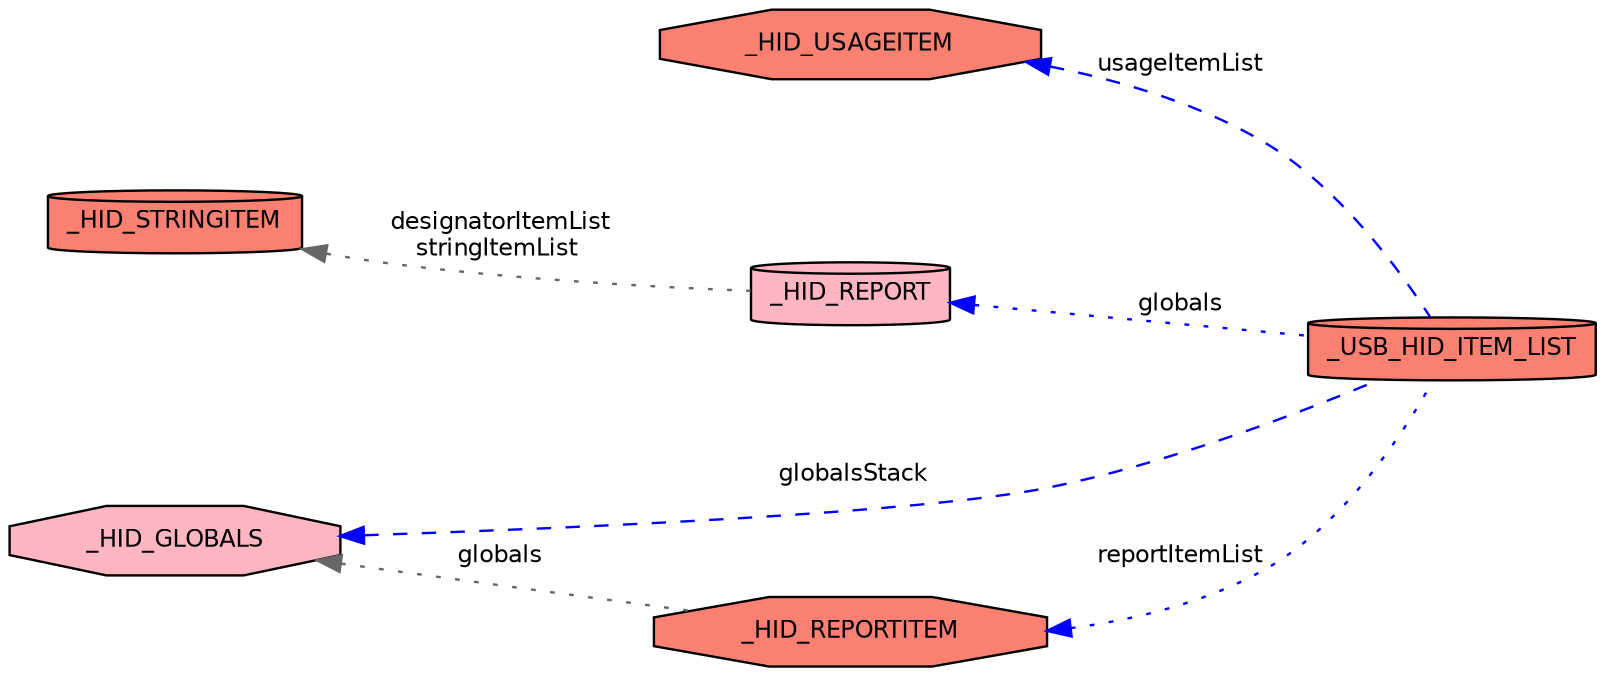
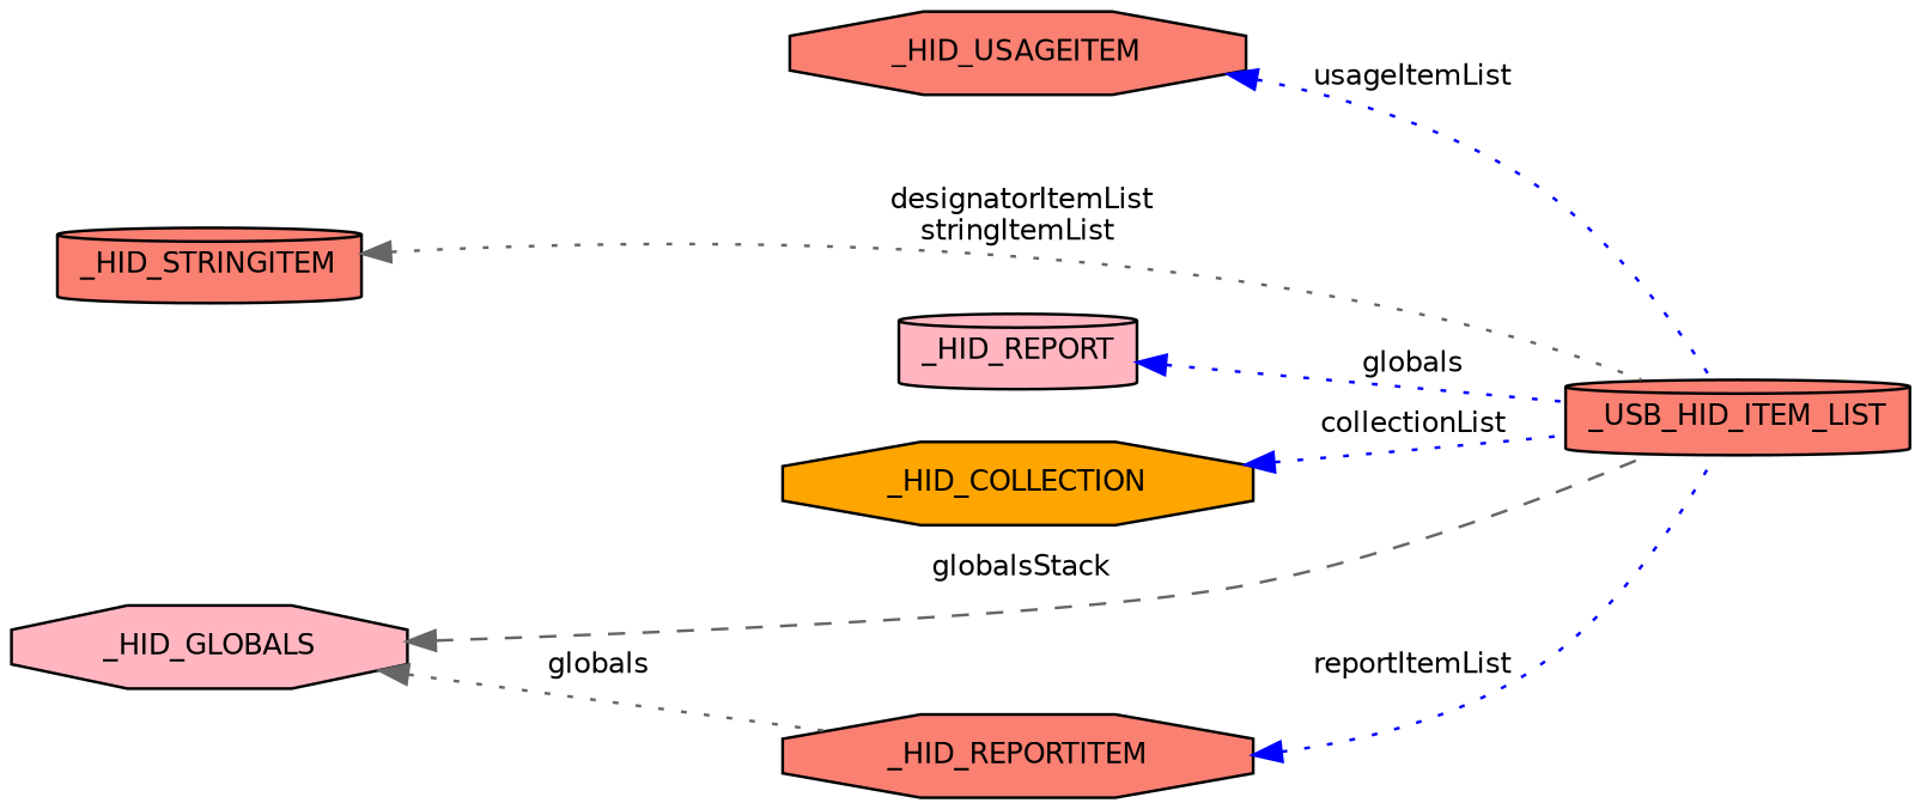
  digraph {
    rankdir=LR
    node [color=black fillcolor=salmon fontname=Helvetica fontsize=10 shape=octagon style=filled]
    edge [color=blue dir=back fontname=Helvetica fontsize=10 labelfontname=Helvetica labelfontsize=10 style=dotted]
    n1 [fontcolor=black height=0.2 label=_USB_HID_ITEM_LIST shape=cylinder width=0.4]
    n2 [height=0.2 label=_HID_USAGEITEM width=0.4]
    n3 [height=0.2 label=_HID_STRINGITEM shape=cylinder width=0.4]
    n4 [fillcolor=lightpink height=0.2 label=_HID_REPORT shape=cylinder width=0.4]
+   n5 [fillcolor=orange height=0.2 label=_HID_COLLECTION width=0.4]
    n6 [height=0.2 label=_HID_REPORTITEM width=0.4]
    n7 [fillcolor=lightpink height=0.2 label=_HID_GLOBALS width=0.4]
-   n2 -> n1 [label=" usageItemList" style=dashed]
-   n3 -> n4 [color=gray40 label=" designatorItemList\nstringItemList"]
+   n2 -> n1 [label=" usageItemList"]
+   n3 -> n1 [color=gray40 label=" designatorItemList\nstringItemList"]
    n4 -> n1 [label=" globals"]
+   n5 -> n1 [label=" collectionList"]
    n6 -> n1 [label=" reportItemList"]
-   n7 -> n1 [label=" globalsStack" style=dashed]
+   n7 -> n1 [color=gray40 label=" globalsStack" style=dashed]
    n7 -> n6 [color=gray40 label=" globals"]
  }
